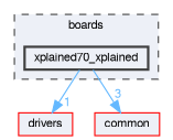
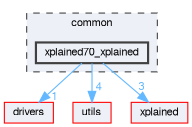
  digraph {
    compound=true
    node [color=red fillcolor="#edf0f7" fontname=FreeSans fontsize=10 shape=box style=filled]
    edge [color=steelblue1 fontcolor=steelblue1 fontname=FreeSans fontsize=10 labeldistance=1.5 labelfontname=FreeSans labelfontsize=10]
    n1 [color=grey25 height=0.2 label=xplained70_xplained style="filled,bold" width=0.4]
    n2 [height=0.2 label=drivers width=0.4]
-   n4 [height=0.2 label=common width=0.4]
+   n3 [height=0.2 label=utils width=0.4]
+   n4 [height=0.2 label=xplained width=0.4]
    subgraph cluster_1 {
      bgcolor="#edf0f7"
      fontname=FreeSans
      fontsize=10
-     label=boards
+     label=common
      pencolor=grey25
      style="filled,dashed"
      n1
    }
    n1 -> n2 [headlabel=1]
+   n1 -> n3 [headlabel=4]
    n1 -> n4 [headlabel=3]
  }
